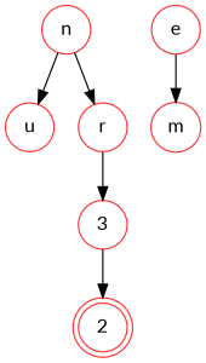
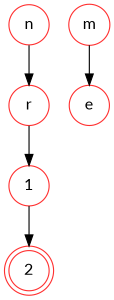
  digraph {
    fontname=Lato
    node [color=firebrick1 fontname=Lato shape=circle]
    edge [fontname=Lato]
    n1 [label=2 shape=doublecircle]
    n
-   u
    r
    m
    e
-   1 [label=3]
-   n -> u
+   1
    n -> r
    r -> 1
-   e -> m
+   m -> e
    1 -> n1
  }
